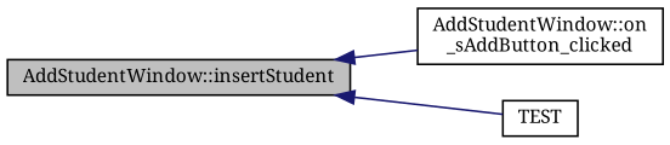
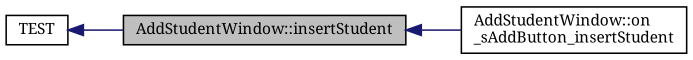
  digraph {
    fontname="Noto Serif"
    rankdir=LR
    node [color=black fillcolor=white fontname="Noto Serif" fontsize=10 shape=record style=filled]
    edge [color=midnightblue dir=back fontname="Noto Serif" fontsize=10 labelfontname=Helvetica labelfontsize=10 style=solid]
    n1 [fillcolor=grey75 fontcolor=black height=0.2 label="AddStudentWindow::insertStudent" width=0.4]
-   n2 [height=0.2 label="AddStudentWindow::on\l_sAddButton_clicked" width=0.4]
+   n2 [height=0.2 label="AddStudentWindow::on\l_sAddButton_insertStudent" width=0.4]
    n3 [height=0.2 label=TEST width=0.4]
    n1 -> n2
-   n1 -> n3
+   n3 -> n1
  }
